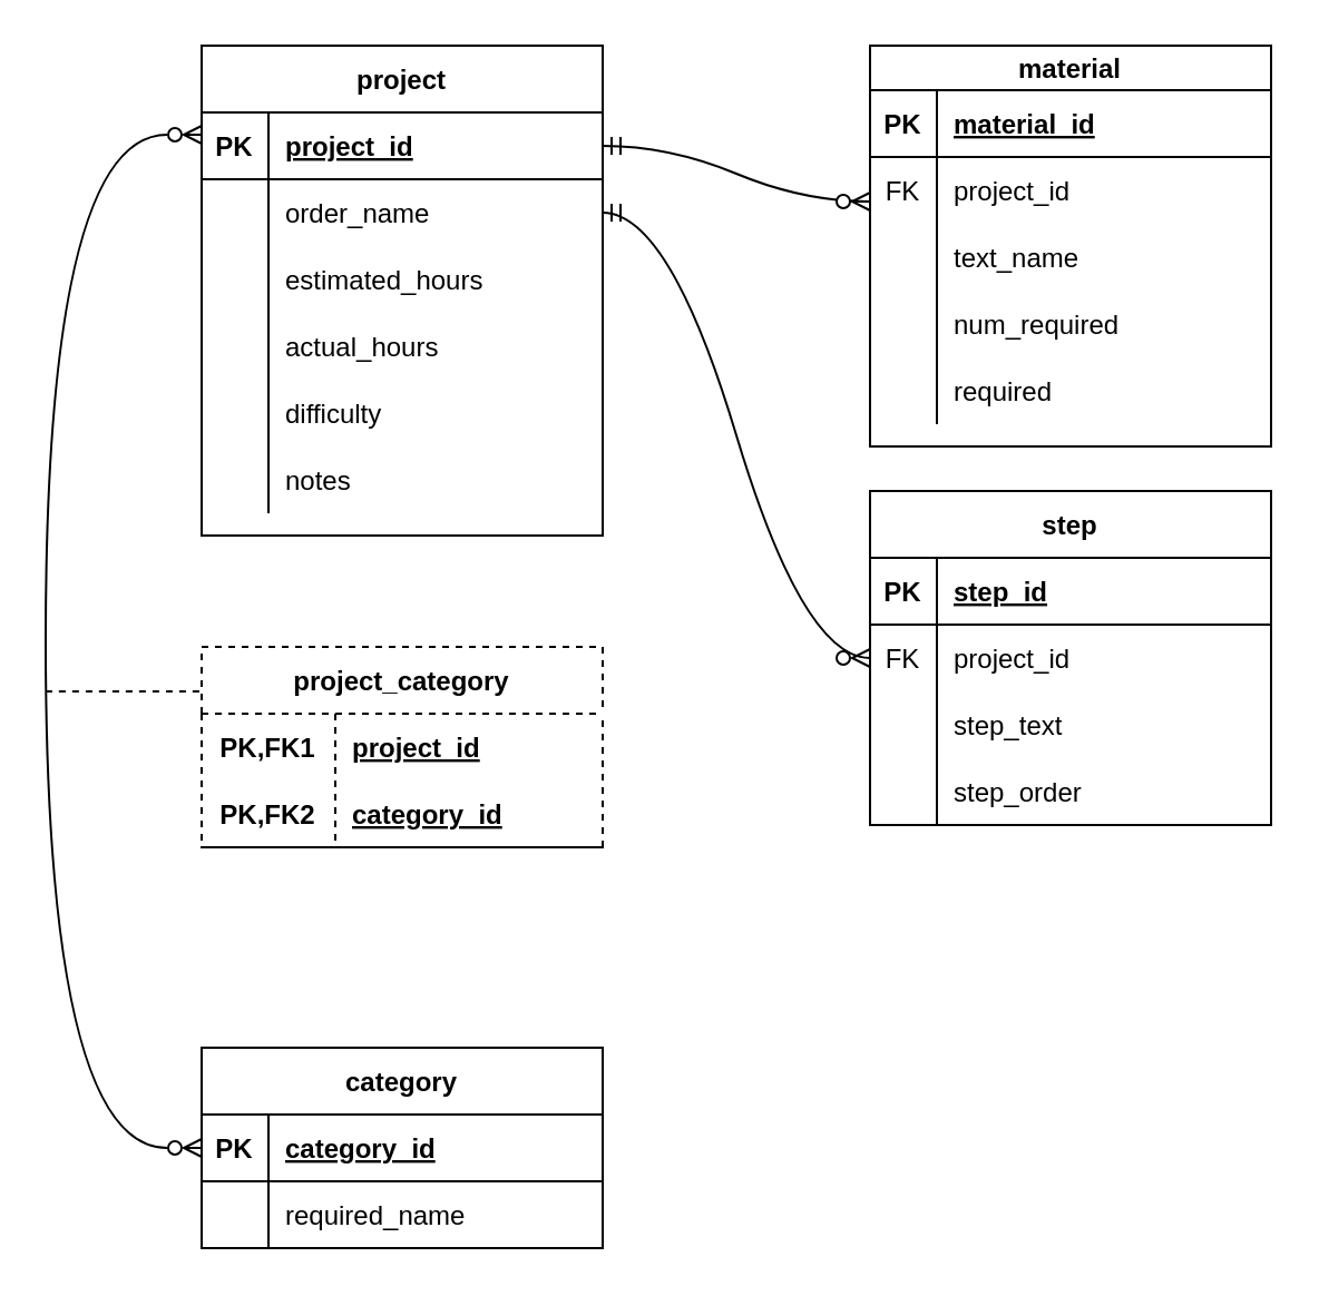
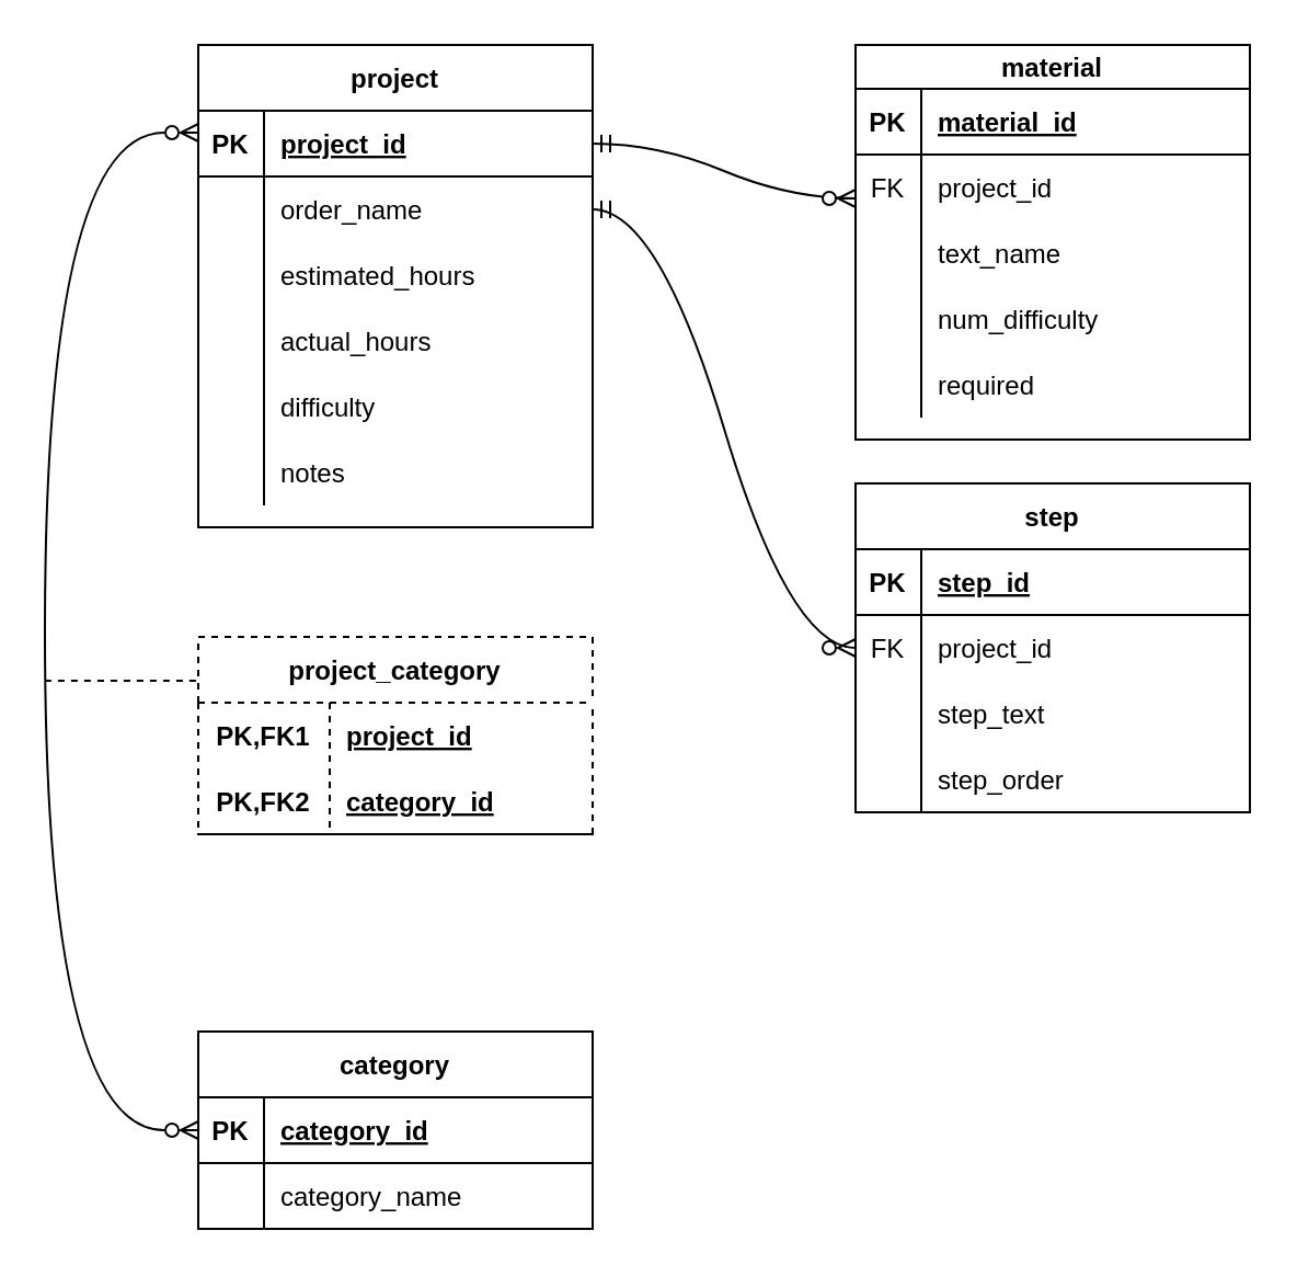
  <mxCell id="0" />
  <mxCell id="1" parent="0" />
  <mxCell id="2" value="project" style="shape=table;startSize=30;container=1;collapsible=1;childLayout=tableLayout;fixedRows=1;rowLines=0;fontStyle=1;align=center;resizeLast=1;" vertex="1" parent="1"><mxGeometry x="90" y="20" width="180" height="220" as="geometry" /></mxCell>
  <mxCell id="3" value="" style="shape=tableRow;horizontal=0;startSize=0;swimlaneHead=0;swimlaneBody=0;fillColor=none;collapsible=0;dropTarget=0;points=[[0,0.5],[1,0.5]];portConstraint=eastwest;top=0;left=0;right=0;bottom=1;" vertex="1" parent="2"><mxGeometry y="30" width="180" height="30" as="geometry" /></mxCell>
  <mxCell id="4" value="PK" style="shape=partialRectangle;connectable=0;fillColor=none;top=0;left=0;bottom=0;right=0;fontStyle=1;overflow=hidden;" vertex="1" parent="3"><mxGeometry width="30" height="30" as="geometry"><mxRectangle width="30" height="30" as="alternateBounds" /></mxGeometry></mxCell>
  <mxCell id="5" value="project_id" style="shape=partialRectangle;connectable=0;fillColor=none;top=0;left=0;bottom=0;right=0;align=left;spacingLeft=6;fontStyle=5;overflow=hidden;" vertex="1" parent="3"><mxGeometry x="30" width="150" height="30" as="geometry"><mxRectangle width="150" height="30" as="alternateBounds" /></mxGeometry></mxCell>
  <mxCell id="6" value="" style="shape=tableRow;horizontal=0;startSize=0;swimlaneHead=0;swimlaneBody=0;fillColor=none;collapsible=0;dropTarget=0;points=[[0,0.5],[1,0.5]];portConstraint=eastwest;top=0;left=0;right=0;bottom=0;" vertex="1" parent="2"><mxGeometry y="60" width="180" height="30" as="geometry" /></mxCell>
  <mxCell id="7" value="" style="shape=partialRectangle;connectable=0;fillColor=none;top=0;left=0;bottom=0;right=0;editable=1;overflow=hidden;" vertex="1" parent="6"><mxGeometry width="30" height="30" as="geometry"><mxRectangle width="30" height="30" as="alternateBounds" /></mxGeometry></mxCell>
  <mxCell id="8" value="order_name" style="shape=partialRectangle;connectable=0;fillColor=none;top=0;left=0;bottom=0;right=0;align=left;spacingLeft=6;overflow=hidden;" vertex="1" parent="6"><mxGeometry x="30" width="150" height="30" as="geometry"><mxRectangle width="150" height="30" as="alternateBounds" /></mxGeometry></mxCell>
  <mxCell id="9" value="" style="shape=tableRow;horizontal=0;startSize=0;swimlaneHead=0;swimlaneBody=0;fillColor=none;collapsible=0;dropTarget=0;points=[[0,0.5],[1,0.5]];portConstraint=eastwest;top=0;left=0;right=0;bottom=0;" vertex="1" parent="2"><mxGeometry y="90" width="180" height="30" as="geometry" /></mxCell>
  <mxCell id="10" value="" style="shape=partialRectangle;connectable=0;fillColor=none;top=0;left=0;bottom=0;right=0;editable=1;overflow=hidden;" vertex="1" parent="9"><mxGeometry width="30" height="30" as="geometry"><mxRectangle width="30" height="30" as="alternateBounds" /></mxGeometry></mxCell>
  <mxCell id="11" value="estimated_hours" style="shape=partialRectangle;connectable=0;fillColor=none;top=0;left=0;bottom=0;right=0;align=left;spacingLeft=6;overflow=hidden;" vertex="1" parent="9"><mxGeometry x="30" width="150" height="30" as="geometry"><mxRectangle width="150" height="30" as="alternateBounds" /></mxGeometry></mxCell>
  <mxCell id="12" style="shape=tableRow;horizontal=0;startSize=0;swimlaneHead=0;swimlaneBody=0;fillColor=none;collapsible=0;dropTarget=0;points=[[0,0.5],[1,0.5]];portConstraint=eastwest;top=0;left=0;right=0;bottom=0;" vertex="1" parent="2"><mxGeometry y="120" width="180" height="30" as="geometry" /></mxCell>
  <mxCell id="13" style="shape=partialRectangle;connectable=0;fillColor=none;top=0;left=0;bottom=0;right=0;editable=1;overflow=hidden;" vertex="1" parent="12"><mxGeometry width="30" height="30" as="geometry"><mxRectangle width="30" height="30" as="alternateBounds" /></mxGeometry></mxCell>
  <mxCell id="14" value="actual_hours" style="shape=partialRectangle;connectable=0;fillColor=none;top=0;left=0;bottom=0;right=0;align=left;spacingLeft=6;overflow=hidden;" vertex="1" parent="12"><mxGeometry x="30" width="150" height="30" as="geometry"><mxRectangle width="150" height="30" as="alternateBounds" /></mxGeometry></mxCell>
  <mxCell id="15" style="shape=tableRow;horizontal=0;startSize=0;swimlaneHead=0;swimlaneBody=0;fillColor=none;collapsible=0;dropTarget=0;points=[[0,0.5],[1,0.5]];portConstraint=eastwest;top=0;left=0;right=0;bottom=0;" vertex="1" parent="2"><mxGeometry y="150" width="180" height="30" as="geometry" /></mxCell>
  <mxCell id="16" style="shape=partialRectangle;connectable=0;fillColor=none;top=0;left=0;bottom=0;right=0;editable=1;overflow=hidden;" vertex="1" parent="15"><mxGeometry width="30" height="30" as="geometry"><mxRectangle width="30" height="30" as="alternateBounds" /></mxGeometry></mxCell>
  <mxCell id="17" value="difficulty" style="shape=partialRectangle;connectable=0;fillColor=none;top=0;left=0;bottom=0;right=0;align=left;spacingLeft=6;overflow=hidden;" vertex="1" parent="15"><mxGeometry x="30" width="150" height="30" as="geometry"><mxRectangle width="150" height="30" as="alternateBounds" /></mxGeometry></mxCell>
  <mxCell id="18" style="shape=tableRow;horizontal=0;startSize=0;swimlaneHead=0;swimlaneBody=0;fillColor=none;collapsible=0;dropTarget=0;points=[[0,0.5],[1,0.5]];portConstraint=eastwest;top=0;left=0;right=0;bottom=0;" vertex="1" parent="2"><mxGeometry y="180" width="180" height="30" as="geometry" /></mxCell>
  <mxCell id="19" style="shape=partialRectangle;connectable=0;fillColor=none;top=0;left=0;bottom=0;right=0;editable=1;overflow=hidden;" vertex="1" parent="18"><mxGeometry width="30" height="30" as="geometry"><mxRectangle width="30" height="30" as="alternateBounds" /></mxGeometry></mxCell>
  <mxCell id="20" value="notes" style="shape=partialRectangle;connectable=0;fillColor=none;top=0;left=0;bottom=0;right=0;align=left;spacingLeft=6;overflow=hidden;" vertex="1" parent="18"><mxGeometry x="30" width="150" height="30" as="geometry"><mxRectangle width="150" height="30" as="alternateBounds" /></mxGeometry></mxCell>
  <mxCell id="21" value="material" style="shape=table;startSize=20;container=1;collapsible=1;childLayout=tableLayout;fixedRows=1;rowLines=0;fontStyle=1;align=center;resizeLast=1;" vertex="1" parent="1"><mxGeometry x="390" y="20" width="180" height="180" as="geometry" /></mxCell>
  <mxCell id="22" value="" style="shape=tableRow;horizontal=0;startSize=0;swimlaneHead=0;swimlaneBody=0;fillColor=none;collapsible=0;dropTarget=0;points=[[0,0.5],[1,0.5]];portConstraint=eastwest;top=0;left=0;right=0;bottom=1;" vertex="1" parent="21"><mxGeometry y="20" width="180" height="30" as="geometry" /></mxCell>
  <mxCell id="23" value="PK" style="shape=partialRectangle;connectable=0;fillColor=none;top=0;left=0;bottom=0;right=0;fontStyle=1;overflow=hidden;" vertex="1" parent="22"><mxGeometry width="30" height="30" as="geometry"><mxRectangle width="30" height="30" as="alternateBounds" /></mxGeometry></mxCell>
  <mxCell id="24" value="material_id" style="shape=partialRectangle;connectable=0;fillColor=none;top=0;left=0;bottom=0;right=0;align=left;spacingLeft=6;fontStyle=5;overflow=hidden;" vertex="1" parent="22"><mxGeometry x="30" width="150" height="30" as="geometry"><mxRectangle width="150" height="30" as="alternateBounds" /></mxGeometry></mxCell>
  <mxCell id="25" value="" style="shape=tableRow;horizontal=0;startSize=0;swimlaneHead=0;swimlaneBody=0;fillColor=none;collapsible=0;dropTarget=0;points=[[0,0.5],[1,0.5]];portConstraint=eastwest;top=0;left=0;right=0;bottom=0;" vertex="1" parent="21"><mxGeometry y="50" width="180" height="30" as="geometry" /></mxCell>
  <mxCell id="26" value="FK" style="shape=partialRectangle;connectable=0;fillColor=none;top=0;left=0;bottom=0;right=0;editable=1;overflow=hidden;" vertex="1" parent="25"><mxGeometry width="30" height="30" as="geometry"><mxRectangle width="30" height="30" as="alternateBounds" /></mxGeometry></mxCell>
  <mxCell id="27" value="project_id" style="shape=partialRectangle;connectable=0;fillColor=none;top=0;left=0;bottom=0;right=0;align=left;spacingLeft=6;overflow=hidden;" vertex="1" parent="25"><mxGeometry x="30" width="150" height="30" as="geometry"><mxRectangle width="150" height="30" as="alternateBounds" /></mxGeometry></mxCell>
  <mxCell id="28" value="" style="shape=tableRow;horizontal=0;startSize=0;swimlaneHead=0;swimlaneBody=0;fillColor=none;collapsible=0;dropTarget=0;points=[[0,0.5],[1,0.5]];portConstraint=eastwest;top=0;left=0;right=0;bottom=0;" vertex="1" parent="21"><mxGeometry y="80" width="180" height="30" as="geometry" /></mxCell>
  <mxCell id="29" value="" style="shape=partialRectangle;connectable=0;fillColor=none;top=0;left=0;bottom=0;right=0;editable=1;overflow=hidden;" vertex="1" parent="28"><mxGeometry width="30" height="30" as="geometry"><mxRectangle width="30" height="30" as="alternateBounds" /></mxGeometry></mxCell>
  <mxCell id="30" value="text_name" style="shape=partialRectangle;connectable=0;fillColor=none;top=0;left=0;bottom=0;right=0;align=left;spacingLeft=6;overflow=hidden;" vertex="1" parent="28"><mxGeometry x="30" width="150" height="30" as="geometry"><mxRectangle width="150" height="30" as="alternateBounds" /></mxGeometry></mxCell>
  <mxCell id="31" value="" style="shape=tableRow;horizontal=0;startSize=0;swimlaneHead=0;swimlaneBody=0;fillColor=none;collapsible=0;dropTarget=0;points=[[0,0.5],[1,0.5]];portConstraint=eastwest;top=0;left=0;right=0;bottom=0;" vertex="1" parent="21"><mxGeometry y="110" width="180" height="30" as="geometry" /></mxCell>
  <mxCell id="32" value="" style="shape=partialRectangle;connectable=0;fillColor=none;top=0;left=0;bottom=0;right=0;editable=1;overflow=hidden;" vertex="1" parent="31"><mxGeometry width="30" height="30" as="geometry"><mxRectangle width="30" height="30" as="alternateBounds" /></mxGeometry></mxCell>
- <mxCell id="33" value="num_required" style="shape=partialRectangle;connectable=0;fillColor=none;top=0;left=0;bottom=0;right=0;align=left;spacingLeft=6;overflow=hidden;" vertex="1" parent="31"><mxGeometry x="30" width="150" height="30" as="geometry"><mxRectangle width="150" height="30" as="alternateBounds" /></mxGeometry></mxCell>
+ <mxCell id="33" value="num_difficulty" style="shape=partialRectangle;connectable=0;fillColor=none;top=0;left=0;bottom=0;right=0;align=left;spacingLeft=6;overflow=hidden;" vertex="1" parent="31"><mxGeometry x="30" width="150" height="30" as="geometry"><mxRectangle width="150" height="30" as="alternateBounds" /></mxGeometry></mxCell>
  <mxCell id="34" style="shape=tableRow;horizontal=0;startSize=0;swimlaneHead=0;swimlaneBody=0;fillColor=none;collapsible=0;dropTarget=0;points=[[0,0.5],[1,0.5]];portConstraint=eastwest;top=0;left=0;right=0;bottom=0;" vertex="1" parent="21"><mxGeometry y="140" width="180" height="30" as="geometry" /></mxCell>
  <mxCell id="35" style="shape=partialRectangle;connectable=0;fillColor=none;top=0;left=0;bottom=0;right=0;editable=1;overflow=hidden;" vertex="1" parent="34"><mxGeometry width="30" height="30" as="geometry"><mxRectangle width="30" height="30" as="alternateBounds" /></mxGeometry></mxCell>
  <mxCell id="36" value="required" style="shape=partialRectangle;connectable=0;fillColor=none;top=0;left=0;bottom=0;right=0;align=left;spacingLeft=6;overflow=hidden;" vertex="1" parent="34"><mxGeometry x="30" width="150" height="30" as="geometry"><mxRectangle width="150" height="30" as="alternateBounds" /></mxGeometry></mxCell>
  <mxCell id="37" value="step" style="shape=table;startSize=30;container=1;collapsible=1;childLayout=tableLayout;fixedRows=1;rowLines=0;fontStyle=1;align=center;resizeLast=1;" vertex="1" parent="1"><mxGeometry x="390" y="220" width="180" height="150" as="geometry" /></mxCell>
  <mxCell id="38" value="" style="shape=tableRow;horizontal=0;startSize=0;swimlaneHead=0;swimlaneBody=0;fillColor=none;collapsible=0;dropTarget=0;points=[[0,0.5],[1,0.5]];portConstraint=eastwest;top=0;left=0;right=0;bottom=1;" vertex="1" parent="37"><mxGeometry y="30" width="180" height="30" as="geometry" /></mxCell>
  <mxCell id="39" value="PK" style="shape=partialRectangle;connectable=0;fillColor=none;top=0;left=0;bottom=0;right=0;fontStyle=1;overflow=hidden;" vertex="1" parent="38"><mxGeometry width="30" height="30" as="geometry"><mxRectangle width="30" height="30" as="alternateBounds" /></mxGeometry></mxCell>
  <mxCell id="40" value="step_id" style="shape=partialRectangle;connectable=0;fillColor=none;top=0;left=0;bottom=0;right=0;align=left;spacingLeft=6;fontStyle=5;overflow=hidden;" vertex="1" parent="38"><mxGeometry x="30" width="150" height="30" as="geometry"><mxRectangle width="150" height="30" as="alternateBounds" /></mxGeometry></mxCell>
  <mxCell id="41" value="" style="shape=tableRow;horizontal=0;startSize=0;swimlaneHead=0;swimlaneBody=0;fillColor=none;collapsible=0;dropTarget=0;points=[[0,0.5],[1,0.5]];portConstraint=eastwest;top=0;left=0;right=0;bottom=0;" vertex="1" parent="37"><mxGeometry y="60" width="180" height="30" as="geometry" /></mxCell>
  <mxCell id="42" value="FK" style="shape=partialRectangle;connectable=0;fillColor=none;top=0;left=0;bottom=0;right=0;editable=1;overflow=hidden;" vertex="1" parent="41"><mxGeometry width="30" height="30" as="geometry"><mxRectangle width="30" height="30" as="alternateBounds" /></mxGeometry></mxCell>
  <mxCell id="43" value="project_id" style="shape=partialRectangle;connectable=0;fillColor=none;top=0;left=0;bottom=0;right=0;align=left;spacingLeft=6;overflow=hidden;" vertex="1" parent="41"><mxGeometry x="30" width="150" height="30" as="geometry"><mxRectangle width="150" height="30" as="alternateBounds" /></mxGeometry></mxCell>
  <mxCell id="44" value="" style="shape=tableRow;horizontal=0;startSize=0;swimlaneHead=0;swimlaneBody=0;fillColor=none;collapsible=0;dropTarget=0;points=[[0,0.5],[1,0.5]];portConstraint=eastwest;top=0;left=0;right=0;bottom=0;" vertex="1" parent="37"><mxGeometry y="90" width="180" height="30" as="geometry" /></mxCell>
  <mxCell id="45" value="" style="shape=partialRectangle;connectable=0;fillColor=none;top=0;left=0;bottom=0;right=0;editable=1;overflow=hidden;" vertex="1" parent="44"><mxGeometry width="30" height="30" as="geometry"><mxRectangle width="30" height="30" as="alternateBounds" /></mxGeometry></mxCell>
  <mxCell id="46" value="step_text" style="shape=partialRectangle;connectable=0;fillColor=none;top=0;left=0;bottom=0;right=0;align=left;spacingLeft=6;overflow=hidden;" vertex="1" parent="44"><mxGeometry x="30" width="150" height="30" as="geometry"><mxRectangle width="150" height="30" as="alternateBounds" /></mxGeometry></mxCell>
  <mxCell id="47" value="" style="shape=tableRow;horizontal=0;startSize=0;swimlaneHead=0;swimlaneBody=0;fillColor=none;collapsible=0;dropTarget=0;points=[[0,0.5],[1,0.5]];portConstraint=eastwest;top=0;left=0;right=0;bottom=0;" vertex="1" parent="37"><mxGeometry y="120" width="180" height="30" as="geometry" /></mxCell>
  <mxCell id="48" value="" style="shape=partialRectangle;connectable=0;fillColor=none;top=0;left=0;bottom=0;right=0;editable=1;overflow=hidden;" vertex="1" parent="47"><mxGeometry width="30" height="30" as="geometry"><mxRectangle width="30" height="30" as="alternateBounds" /></mxGeometry></mxCell>
  <mxCell id="49" value="step_order" style="shape=partialRectangle;connectable=0;fillColor=none;top=0;left=0;bottom=0;right=0;align=left;spacingLeft=6;overflow=hidden;" vertex="1" parent="47"><mxGeometry x="30" width="150" height="30" as="geometry"><mxRectangle width="150" height="30" as="alternateBounds" /></mxGeometry></mxCell>
  <mxCell id="50" value="category" style="shape=table;startSize=30;container=1;collapsible=1;childLayout=tableLayout;fixedRows=1;rowLines=0;fontStyle=1;align=center;resizeLast=1;" vertex="1" parent="1"><mxGeometry x="90" y="470" width="180" height="90" as="geometry" /></mxCell>
  <mxCell id="51" value="" style="shape=tableRow;horizontal=0;startSize=0;swimlaneHead=0;swimlaneBody=0;fillColor=none;collapsible=0;dropTarget=0;points=[[0,0.5],[1,0.5]];portConstraint=eastwest;top=0;left=0;right=0;bottom=1;" vertex="1" parent="50"><mxGeometry y="30" width="180" height="30" as="geometry" /></mxCell>
  <mxCell id="52" value="PK" style="shape=partialRectangle;connectable=0;fillColor=none;top=0;left=0;bottom=0;right=0;fontStyle=1;overflow=hidden;" vertex="1" parent="51"><mxGeometry width="30" height="30" as="geometry"><mxRectangle width="30" height="30" as="alternateBounds" /></mxGeometry></mxCell>
  <mxCell id="53" value="category_id" style="shape=partialRectangle;connectable=0;fillColor=none;top=0;left=0;bottom=0;right=0;align=left;spacingLeft=6;fontStyle=5;overflow=hidden;" vertex="1" parent="51"><mxGeometry x="30" width="150" height="30" as="geometry"><mxRectangle width="150" height="30" as="alternateBounds" /></mxGeometry></mxCell>
  <mxCell id="54" value="" style="shape=tableRow;horizontal=0;startSize=0;swimlaneHead=0;swimlaneBody=0;fillColor=none;collapsible=0;dropTarget=0;points=[[0,0.5],[1,0.5]];portConstraint=eastwest;top=0;left=0;right=0;bottom=0;" vertex="1" parent="50"><mxGeometry y="60" width="180" height="30" as="geometry" /></mxCell>
  <mxCell id="55" value="" style="shape=partialRectangle;connectable=0;fillColor=none;top=0;left=0;bottom=0;right=0;editable=1;overflow=hidden;" vertex="1" parent="54"><mxGeometry width="30" height="30" as="geometry"><mxRectangle width="30" height="30" as="alternateBounds" /></mxGeometry></mxCell>
- <mxCell id="56" value="required_name" style="shape=partialRectangle;connectable=0;fillColor=none;top=0;left=0;bottom=0;right=0;align=left;spacingLeft=6;overflow=hidden;" vertex="1" parent="54"><mxGeometry x="30" width="150" height="30" as="geometry"><mxRectangle width="150" height="30" as="alternateBounds" /></mxGeometry></mxCell>
+ <mxCell id="56" value="category_name" style="shape=partialRectangle;connectable=0;fillColor=none;top=0;left=0;bottom=0;right=0;align=left;spacingLeft=6;overflow=hidden;" vertex="1" parent="54"><mxGeometry x="30" width="150" height="30" as="geometry"><mxRectangle width="150" height="30" as="alternateBounds" /></mxGeometry></mxCell>
  <mxCell id="57" value="project_category" style="shape=table;startSize=30;container=1;collapsible=1;childLayout=tableLayout;fixedRows=1;rowLines=0;fontStyle=1;align=center;resizeLast=1;dashed=1;" vertex="1" parent="1"><mxGeometry x="90" y="290" width="180" height="90" as="geometry" /></mxCell>
  <mxCell id="58" value="" style="shape=tableRow;horizontal=0;startSize=0;swimlaneHead=0;swimlaneBody=0;fillColor=none;collapsible=0;dropTarget=0;points=[[0,0.5],[1,0.5]];portConstraint=eastwest;top=0;left=0;right=0;bottom=0;dashed=1;" vertex="1" parent="57"><mxGeometry y="30" width="180" height="30" as="geometry" /></mxCell>
  <mxCell id="59" value="PK,FK1" style="shape=partialRectangle;connectable=0;fillColor=none;top=0;left=0;bottom=0;right=0;fontStyle=1;overflow=hidden;" vertex="1" parent="58"><mxGeometry width="60" height="30" as="geometry"><mxRectangle width="60" height="30" as="alternateBounds" /></mxGeometry></mxCell>
  <mxCell id="60" value="project_id" style="shape=partialRectangle;connectable=0;fillColor=none;top=0;left=0;bottom=0;right=0;align=left;spacingLeft=6;fontStyle=5;overflow=hidden;" vertex="1" parent="58"><mxGeometry x="60" width="120" height="30" as="geometry"><mxRectangle width="120" height="30" as="alternateBounds" /></mxGeometry></mxCell>
  <mxCell id="61" value="" style="shape=tableRow;horizontal=0;startSize=0;swimlaneHead=0;swimlaneBody=0;fillColor=none;collapsible=0;dropTarget=0;points=[[0,0.5],[1,0.5]];portConstraint=eastwest;top=0;left=0;right=0;bottom=1;" vertex="1" parent="57"><mxGeometry y="60" width="180" height="30" as="geometry" /></mxCell>
  <mxCell id="62" value="PK,FK2" style="shape=partialRectangle;connectable=0;fillColor=none;top=0;left=0;bottom=0;right=0;fontStyle=1;overflow=hidden;" vertex="1" parent="61"><mxGeometry width="60" height="30" as="geometry"><mxRectangle width="60" height="30" as="alternateBounds" /></mxGeometry></mxCell>
  <mxCell id="63" value="category_id" style="shape=partialRectangle;connectable=0;fillColor=none;top=0;left=0;bottom=0;right=0;align=left;spacingLeft=6;fontStyle=5;overflow=hidden;" vertex="1" parent="61"><mxGeometry x="60" width="120" height="30" as="geometry"><mxRectangle width="120" height="30" as="alternateBounds" /></mxGeometry></mxCell>
  <mxCell id="64" value="" style="edgeStyle=orthogonalEdgeStyle;fontSize=12;html=1;endArrow=ERzeroToMany;endFill=0;rounded=0;exitX=0;exitY=0.5;exitDx=0;exitDy=0;curved=1;startArrow=ERzeroToMany;startFill=0;" edge="1" parent="1" source="51"><mxGeometry width="100" height="100" relative="1" as="geometry"><mxPoint x="110" y="540" as="sourcePoint" /><mxPoint x="90" y="60" as="targetPoint" /><Array as="points"><mxPoint x="20" y="515" /><mxPoint x="20" y="60" /></Array></mxGeometry></mxCell>
  <mxCell id="65" value="" style="edgeStyle=entityRelationEdgeStyle;fontSize=12;html=1;endArrow=ERzeroToMany;startArrow=ERmandOne;rounded=0;curved=1;exitX=1;exitY=0.5;exitDx=0;exitDy=0;" edge="1" parent="1" source="3"><mxGeometry width="100" height="100" relative="1" as="geometry"><mxPoint x="290" y="190" as="sourcePoint" /><mxPoint x="390" y="90" as="targetPoint" /></mxGeometry></mxCell>
  <mxCell id="66" value="" style="edgeStyle=entityRelationEdgeStyle;fontSize=12;html=1;endArrow=ERzeroToMany;startArrow=ERmandOne;rounded=0;curved=1;entryX=0;entryY=0.5;entryDx=0;entryDy=0;startFill=0;" edge="1" parent="1" target="41"><mxGeometry width="100" height="100" relative="1" as="geometry"><mxPoint x="270" y="95" as="sourcePoint" /><mxPoint x="210" y="440" as="targetPoint" /></mxGeometry></mxCell>
  <mxCell id="67" value="" style="endArrow=none;dashed=1;html=1;rounded=0;curved=1;" edge="1" parent="1"><mxGeometry width="50" height="50" relative="1" as="geometry"><mxPoint x="20" y="310" as="sourcePoint" /><mxPoint x="90" y="310" as="targetPoint" /></mxGeometry></mxCell>
